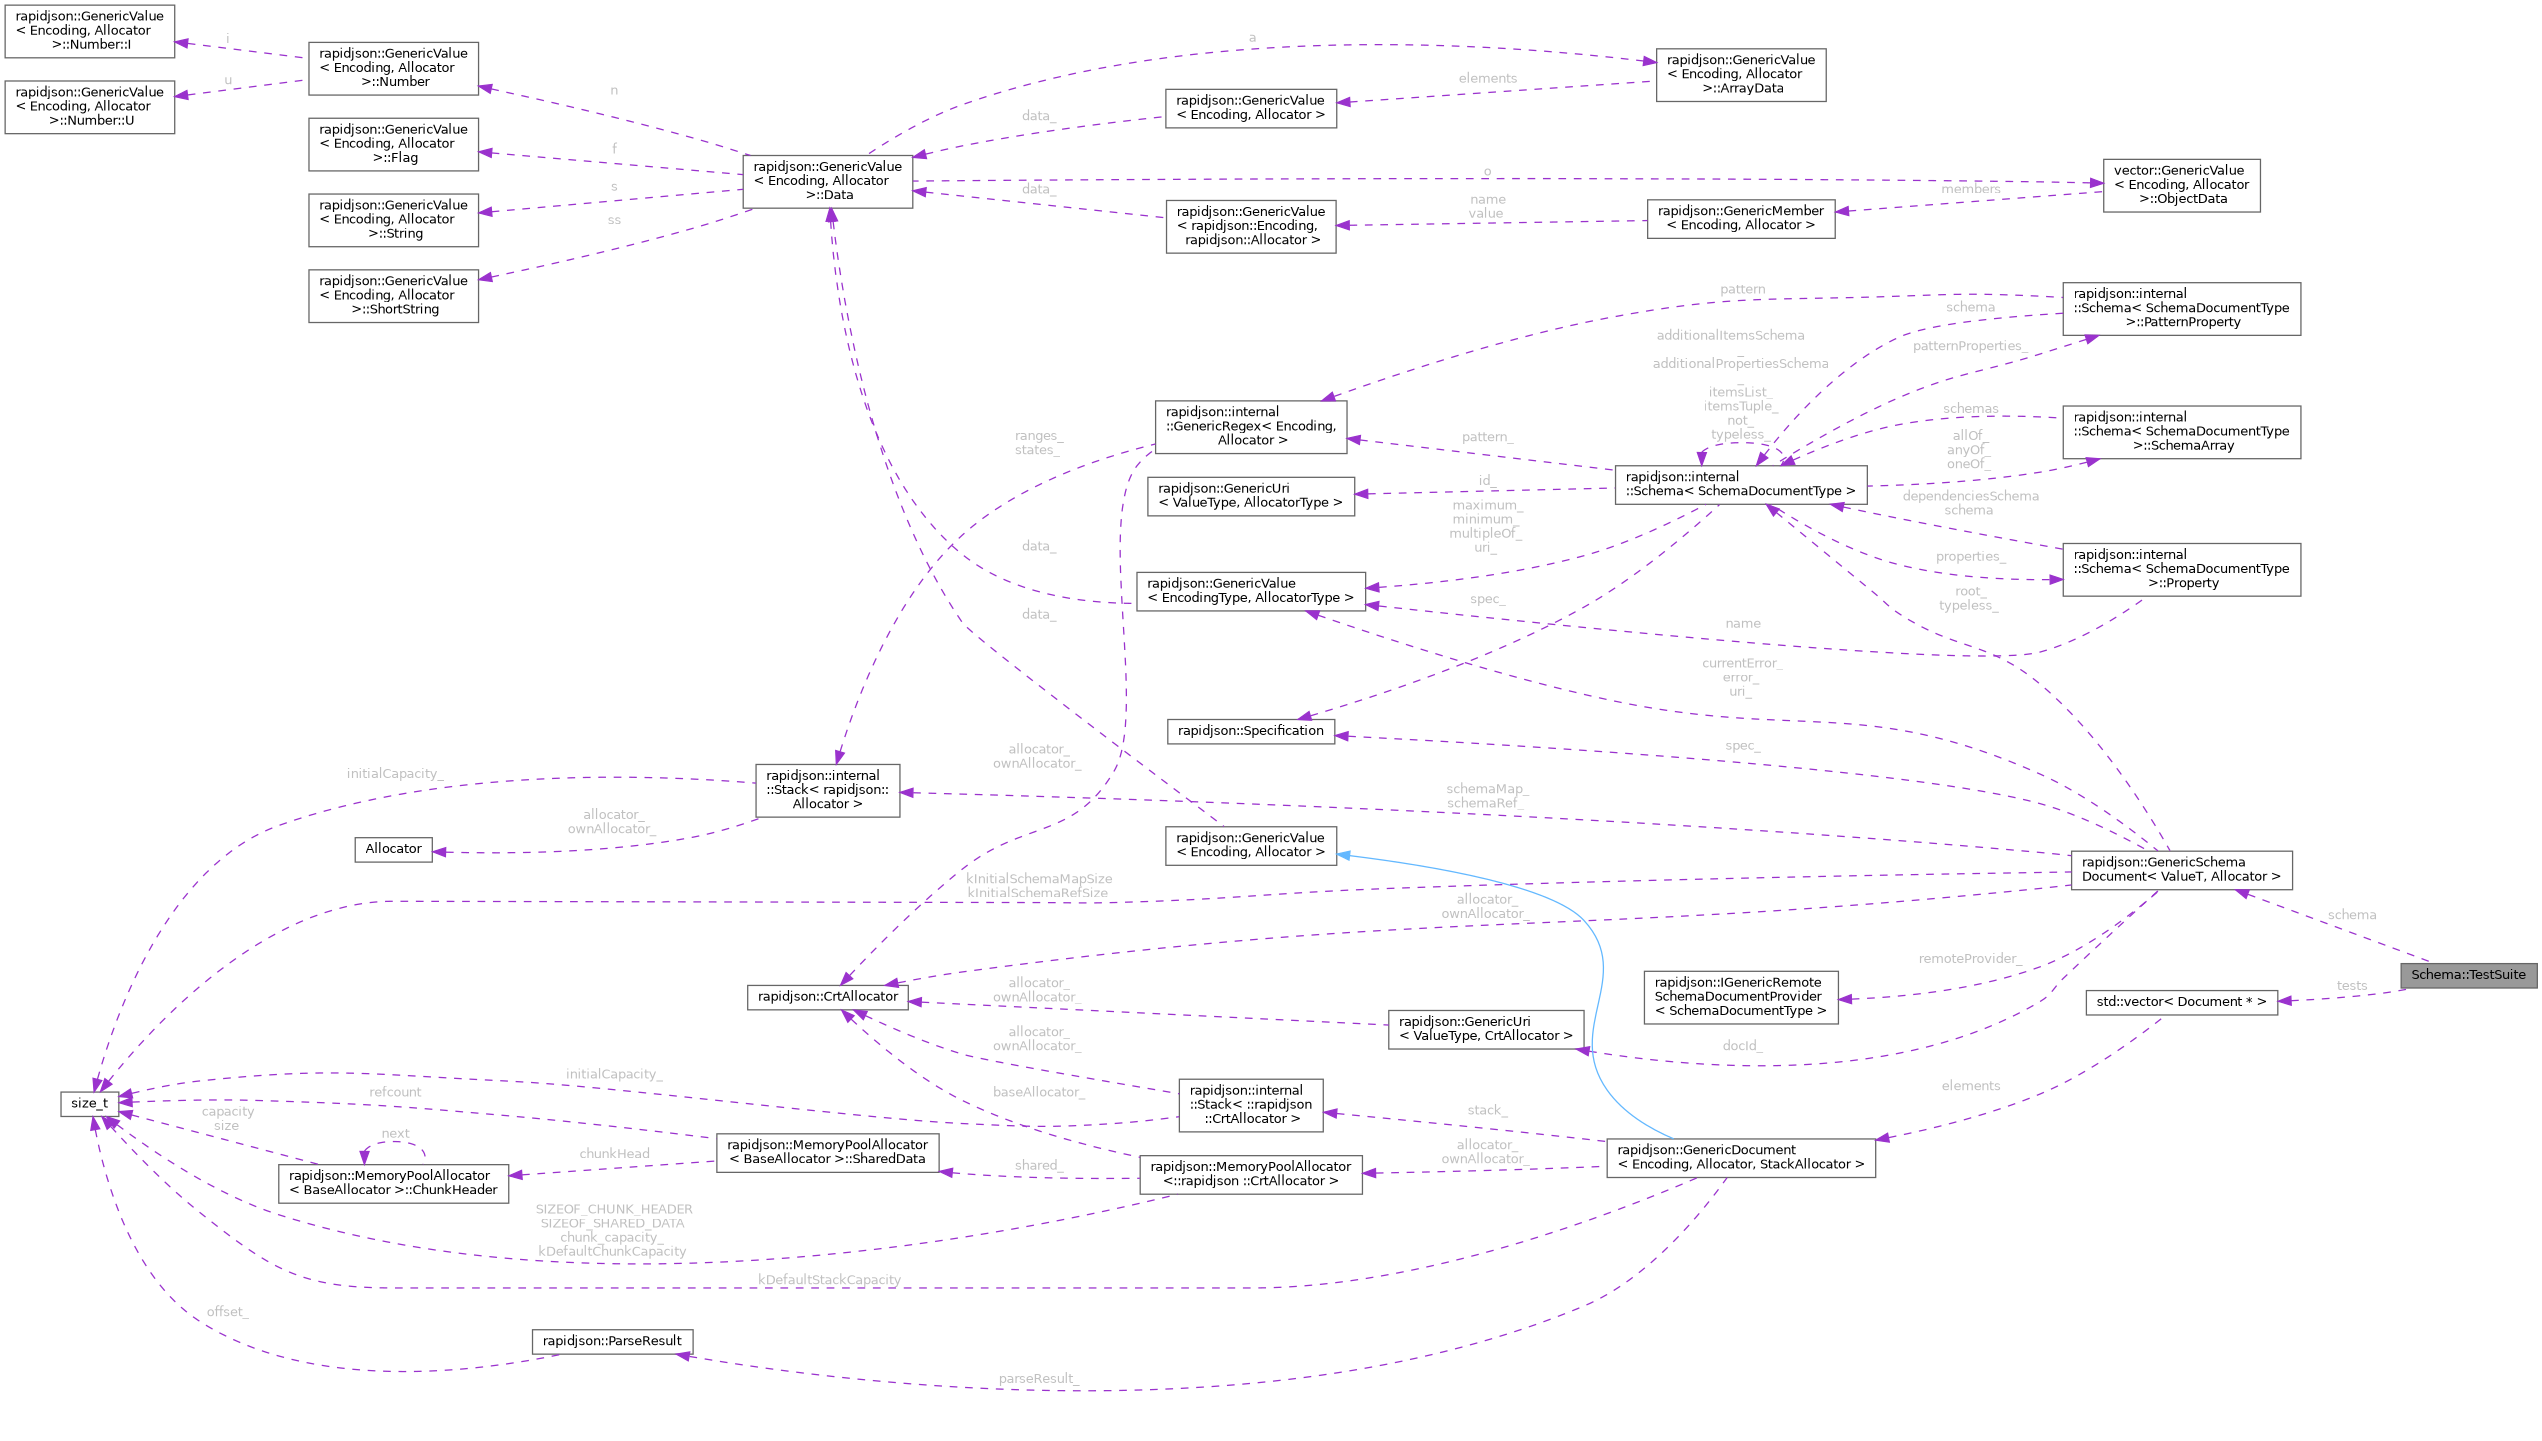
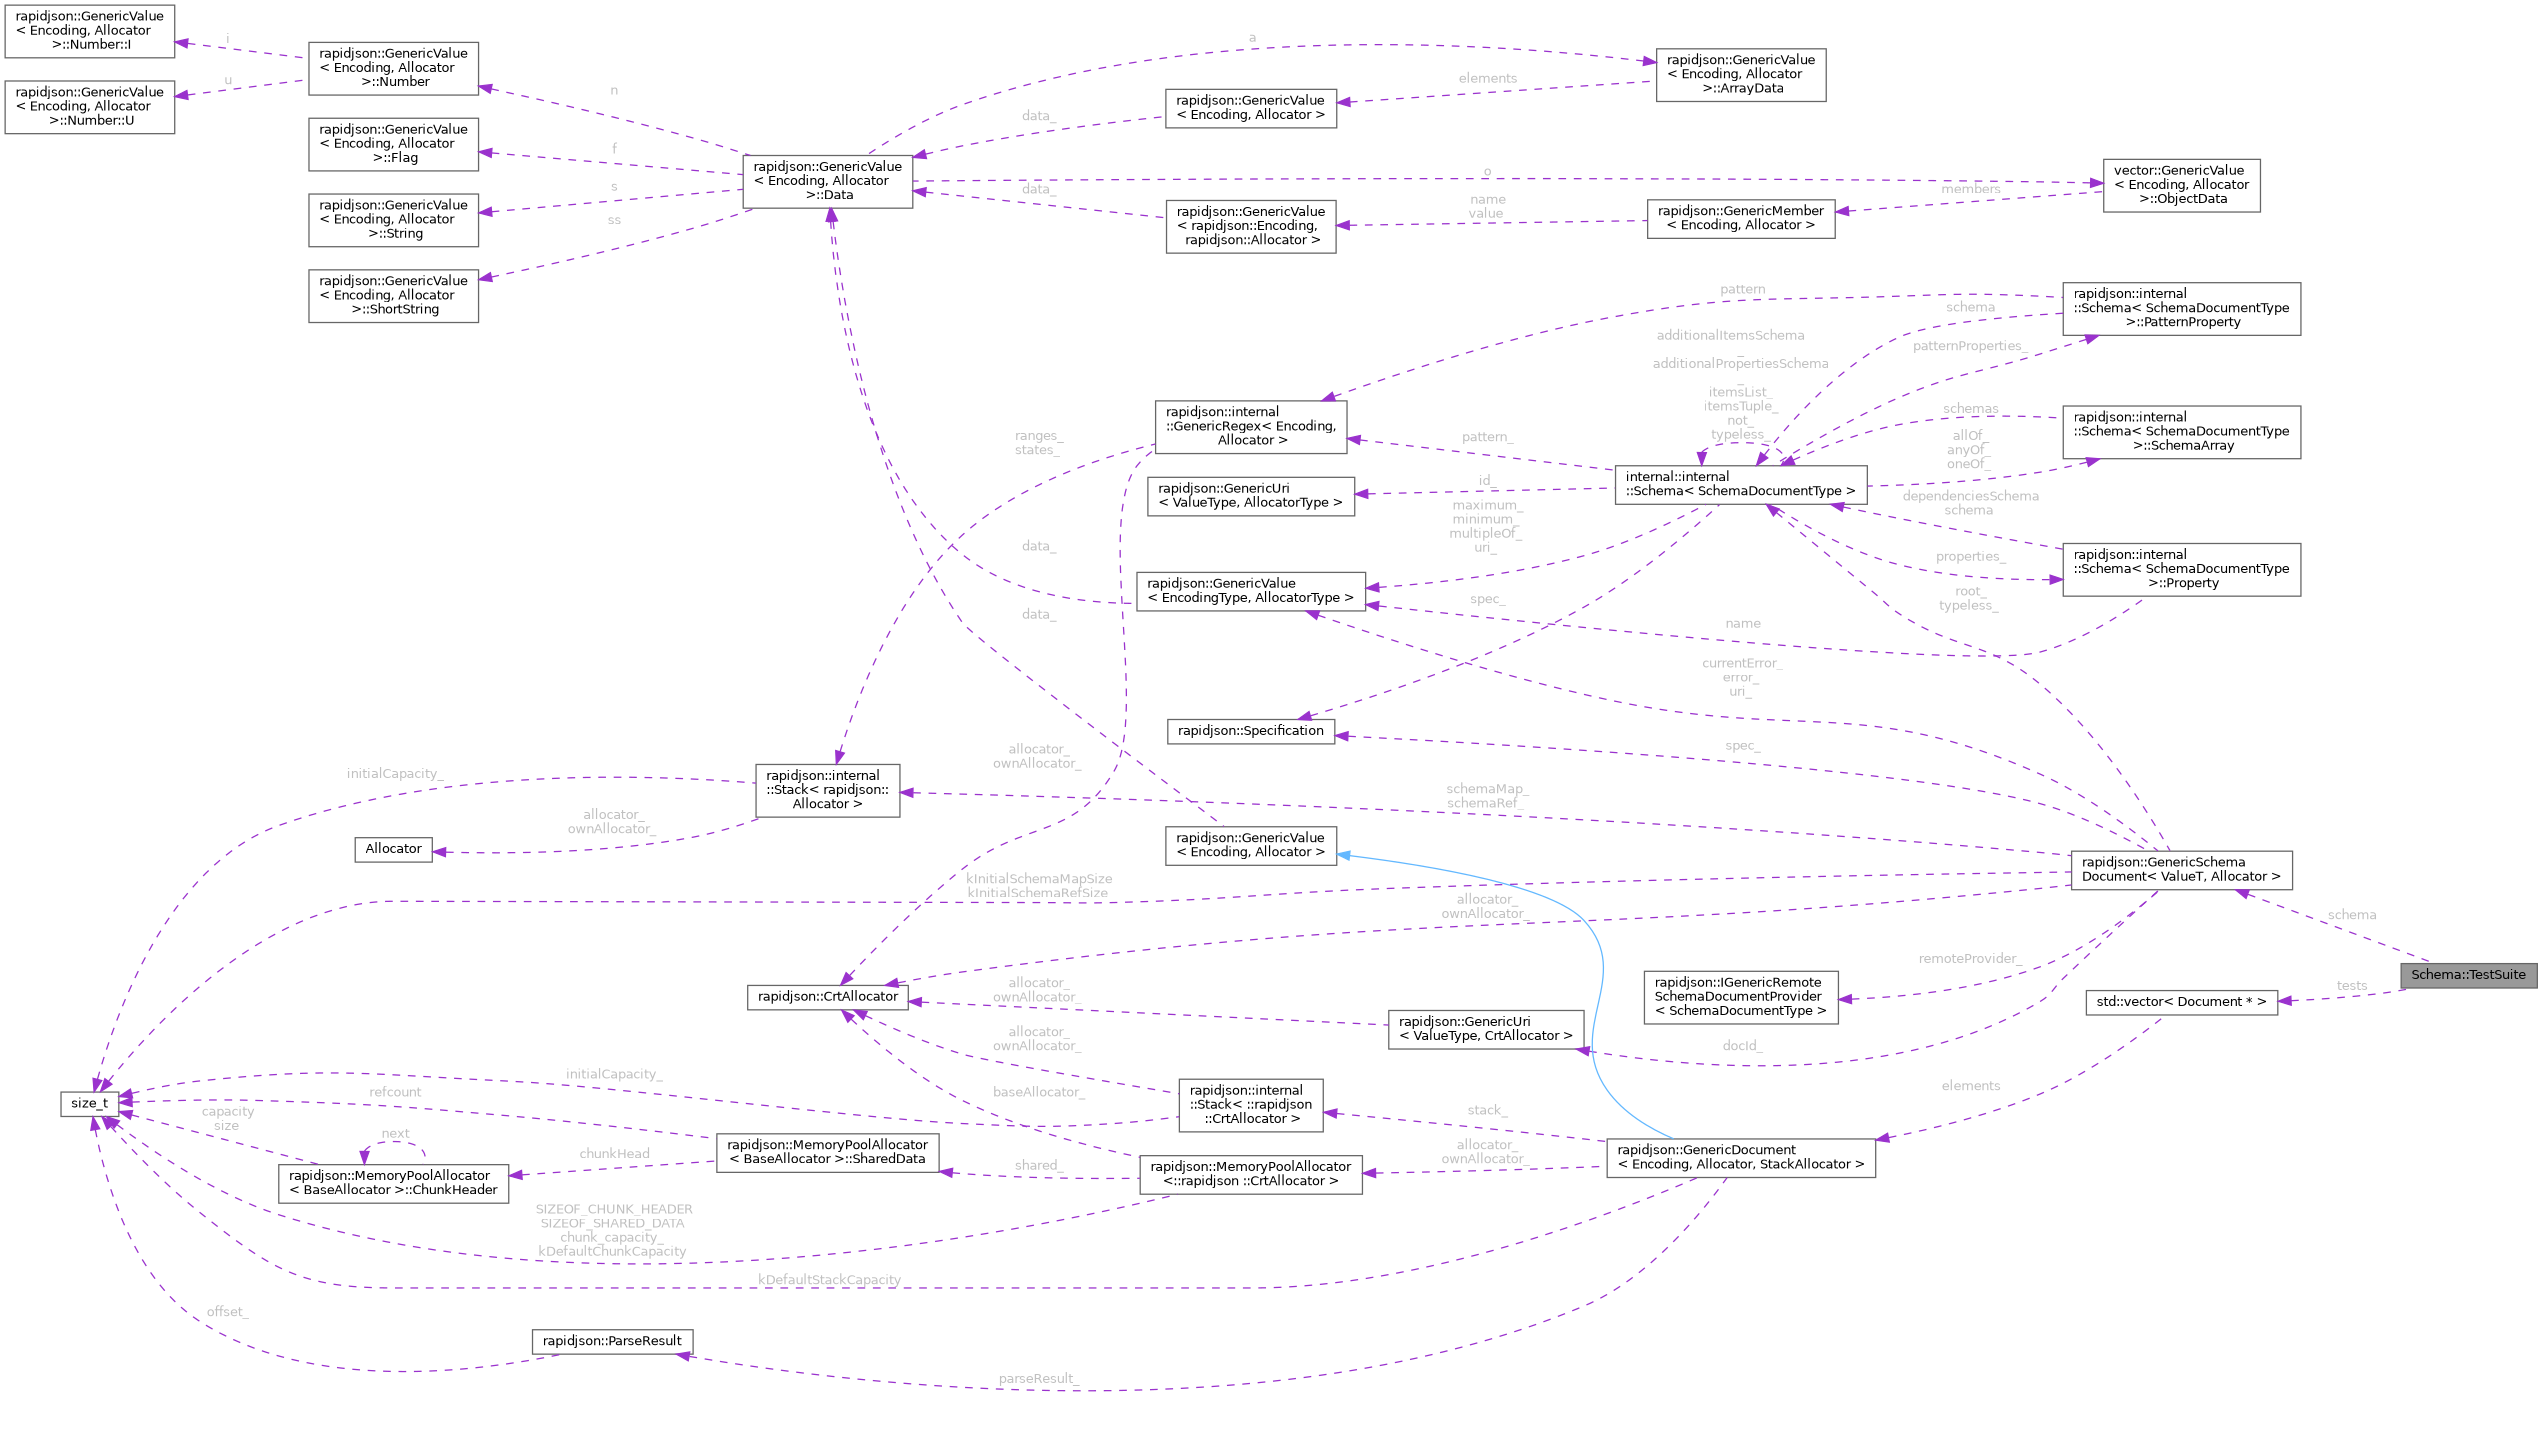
  digraph {
    rankdir=LR
    node [color=gray40 fillcolor=white fontname=Helvetica fontsize=10 shape=box style=filled]
    edge [color=darkorchid3 dir=back fontcolor=grey fontname=Helvetica fontsize=10 labelfontname=Helvetica labelfontsize=10 style=dashed]
    n1 [fillcolor=grey60 fontcolor=black height=0.2 label="Schema::TestSuite" width=0.4]
    n2 [height=0.2 label="rapidjson::GenericSchema\lDocument\< ValueT, Allocator \>" width=0.4]
    n3 [height=0.2 label=size_t width=0.4]
    n4 [height=0.2 label="rapidjson::internal\l::Stack\< rapidjson::\lAllocator \>" width=0.4]
    n5 [height=0.2 label="rapidjson::GenericDocument\l\< Encoding, Allocator, StackAllocator \>" width=0.4]
    n6 [height=0.2 label="rapidjson::MemoryPoolAllocator\l\<::rapidjson ::CrtAllocator \>" width=0.4]
    n7 [height=0.2 label="rapidjson::MemoryPoolAllocator\l\< BaseAllocator \>::SharedData" width=0.4]
    n8 [height=0.2 label="rapidjson::MemoryPoolAllocator\l\< BaseAllocator \>::ChunkHeader" width=0.4]
    n9 [height=0.2 label="rapidjson::internal\l::Stack\< ::rapidjson\l ::CrtAllocator \>" width=0.4]
    n10 [height=0.2 label="rapidjson::ParseResult" width=0.4]
    n11 [height=0.2 label="rapidjson::internal\l::GenericRegex\< Encoding,\l Allocator \>" width=0.4]
    n12 [height=0.2 label="std::vector\< Document * \>" width=0.4]
    n13 [height=0.2 label="rapidjson::IGenericRemote\lSchemaDocumentProvider\l\< SchemaDocumentType \>" width=0.4]
    n14 [height=0.2 label="rapidjson::CrtAllocator" width=0.4]
    n15 [height=0.2 label="rapidjson::GenericUri\l\< ValueType, CrtAllocator \>" width=0.4]
-   n16 [height=0.2 label="rapidjson::internal\l::Schema\< SchemaDocumentType \>" width=0.4]
+   n16 [height=0.2 label="internal::internal\l::Schema\< SchemaDocumentType \>" width=0.4]
    n17 [height=0.2 label="rapidjson::internal\l::Schema\< SchemaDocumentType\l \>::PatternProperty" width=0.4]
    n18 [height=0.2 label="rapidjson::internal\l::Schema\< SchemaDocumentType\l \>::SchemaArray" width=0.4]
    n19 [height=0.2 label="rapidjson::internal\l::Schema\< SchemaDocumentType\l \>::Property" width=0.4]
    n20 [height=0.2 label="rapidjson::GenericValue\l\< EncodingType, AllocatorType \>" width=0.4]
    n21 [height=0.2 label="rapidjson::GenericValue\l\< Encoding, Allocator\l \>::Data" width=0.4]
    n22 [height=0.2 label="rapidjson::GenericValue\l\< rapidjson::Encoding,\l rapidjson::Allocator \>" width=0.4]
    n23 [height=0.2 label="rapidjson::GenericValue\l\< Encoding, Allocator \>" width=0.4]
    n24 [height=0.2 label="rapidjson::GenericValue\l\< Encoding, Allocator \>" width=0.4]
    n25 [height=0.2 label="rapidjson::GenericMember\l\< Encoding, Allocator \>" width=0.4]
    n26 [height=0.2 label="rapidjson::GenericValue\l\< Encoding, Allocator\l \>::ArrayData" width=0.4]
    n27 [height=0.2 label="rapidjson::GenericValue\l\< Encoding, Allocator\l \>::String" width=0.4]
    n28 [height=0.2 label="rapidjson::GenericValue\l\< Encoding, Allocator\l \>::ShortString" width=0.4]
    n29 [height=0.2 label="rapidjson::GenericValue\l\< Encoding, Allocator\l \>::Number" width=0.4]
    n30 [height=0.2 label="rapidjson::GenericValue\l\< Encoding, Allocator\l \>::Number::I" width=0.4]
    n31 [height=0.2 label="rapidjson::GenericValue\l\< Encoding, Allocator\l \>::Number::U" width=0.4]
    n32 [height=0.2 label="vector::GenericValue\l\< Encoding, Allocator\l \>::ObjectData" width=0.4]
    n33 [height=0.2 label="rapidjson::GenericValue\l\< Encoding, Allocator\l \>::Flag" width=0.4]
    n34 [height=0.2 label="rapidjson::GenericUri\l\< ValueType, AllocatorType \>" width=0.4]
    n35 [height=0.2 label="rapidjson::Specification" width=0.4]
    n36 [height=0.2 label=Allocator width=0.4]
    n2 -> n1 [label=" schema"]
    n3 -> n2 [label=" kInitialSchemaMapSize\nkInitialSchemaRefSize"]
    n3 -> n4 [label=" initialCapacity_"]
    n3 -> n5 [label=" kDefaultStackCapacity"]
    n3 -> n6 [label=" SIZEOF_CHUNK_HEADER\nSIZEOF_SHARED_DATA\nchunk_capacity_\nkDefaultChunkCapacity"]
    n3 -> n7 [label=" refcount"]
    n3 -> n8 [label=" capacity\nsize"]
    n3 -> n9 [label=" initialCapacity_"]
    n3 -> n10 [label=" offset_"]
    n4 -> n2 [label=" schemaMap_\nschemaRef_"]
    n4 -> n11 [label=" ranges_\nstates_"]
    n5 -> n12 [label=" elements"]
    n6 -> n5 [label=" allocator_\nownAllocator_"]
    n7 -> n6 [label=" shared_"]
    n8 -> n7 [label=" chunkHead"]
    n8 -> n8 [label=" next"]
    n9 -> n5 [label=" stack_"]
    n10 -> n5 [label=" parseResult_"]
    n11 -> n16 [label=" pattern_"]
    n11 -> n17 [label=" pattern"]
    n12 -> n1 [label=" tests"]
    n13 -> n2 [label=" remoteProvider_"]
    n14 -> n2 [label=" allocator_\nownAllocator_"]
    n14 -> n6 [label=" baseAllocator_"]
    n14 -> n9 [label=" allocator_\nownAllocator_"]
    n14 -> n11 [label=" allocator_\nownAllocator_"]
    n14 -> n15 [label=" allocator_\nownAllocator_"]
    n15 -> n2 [label=" docId_"]
    n16 -> n2 [label=" root_\ntypeless_"]
    n16 -> n16 [label=" additionalItemsSchema\l_\nadditionalPropertiesSchema\l_\nitemsList_\nitemsTuple_\nnot_\ntypeless_"]
    n16 -> n17 [label=" schema"]
    n16 -> n18 [label=" schemas"]
    n16 -> n19 [label=" dependenciesSchema\nschema"]
    n17 -> n16 [label=" patternProperties_"]
    n18 -> n16 [label=" allOf_\nanyOf_\noneOf_"]
    n19 -> n16 [label=" properties_"]
    n20 -> n2 [label=" currentError_\nerror_\nuri_"]
    n20 -> n16 [label=" maximum_\nminimum_\nmultipleOf_\nuri_"]
    n20 -> n19 [label=" name"]
    n21 -> n20 [label=" data_"]
    n21 -> n22 [label=" data_"]
    n21 -> n23 [label=" data_"]
    n21 -> n24 [label=" data_"]
    n22 -> n25 [label=" name\nvalue"]
    n23 -> n26 [label=" elements"]
    n24 -> n5 [color=steelblue1 style=solid fontcolor=""]
    n25 -> n32 [label=" members"]
    n26 -> n21 [label=" a"]
    n27 -> n21 [label=" s"]
    n28 -> n21 [label=" ss"]
    n29 -> n21 [label=" n"]
    n30 -> n29 [label=" i"]
    n31 -> n29 [label=" u"]
    n32 -> n21 [label=" o"]
    n33 -> n21 [label=" f"]
    n34 -> n16 [label=" id_"]
    n35 -> n2 [label=" spec_"]
    n35 -> n16 [label=" spec_"]
    n36 -> n4 [label=" allocator_\nownAllocator_"]
  }
